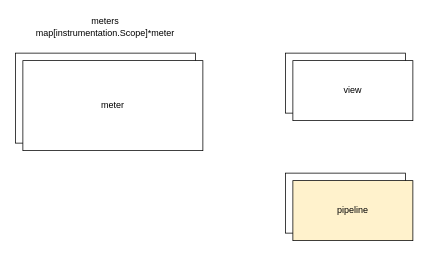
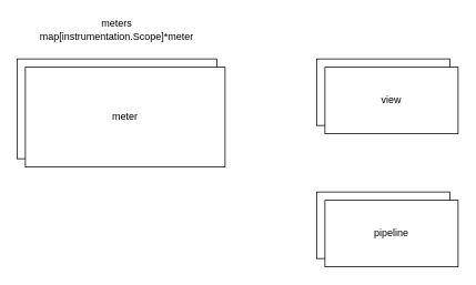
  <mxCell id="0" />
  <mxCell id="1" parent="0" />
  <mxCell id="2" value="meter" style="rounded=0;whiteSpace=wrap;html=1;" vertex="1" parent="1"><mxGeometry x="20" y="70" width="240" height="120" as="geometry" /></mxCell>
  <mxCell id="3" value="meter" style="rounded=0;whiteSpace=wrap;html=1;" vertex="1" parent="1"><mxGeometry x="30" y="80" width="240" height="120" as="geometry" /></mxCell>
  <mxCell id="4" value="meters&lt;br&gt;map[instrumentation.Scope]*meter" style="text;html=1;strokeColor=none;fillColor=none;align=center;verticalAlign=middle;whiteSpace=wrap;rounded=0;" vertex="1" parent="1"><mxGeometry x="110" y="20" width="60" height="30" as="geometry" /></mxCell>
  <mxCell id="5" value="view" style="rounded=0;whiteSpace=wrap;html=1;" vertex="1" parent="1"><mxGeometry x="380" y="70" width="160" height="80" as="geometry" /></mxCell>
  <mxCell id="6" value="view" style="rounded=0;whiteSpace=wrap;html=1;" vertex="1" parent="1"><mxGeometry x="390" y="80" width="160" height="80" as="geometry" /></mxCell>
  <mxCell id="7" value="view" style="rounded=0;whiteSpace=wrap;html=1;" vertex="1" parent="1"><mxGeometry x="380" y="230" width="160" height="80" as="geometry" /></mxCell>
- <mxCell id="8" value="pipeline" style="rounded=0;whiteSpace=wrap;html=1;fillColor=#fff2cc;" vertex="1" parent="1"><mxGeometry x="390" y="240" width="160" height="80" as="geometry" /></mxCell>
+ <mxCell id="8" value="pipeline" style="rounded=0;whiteSpace=wrap;html=1;" vertex="1" parent="1"><mxGeometry x="390" y="240" width="160" height="80" as="geometry" /></mxCell>
